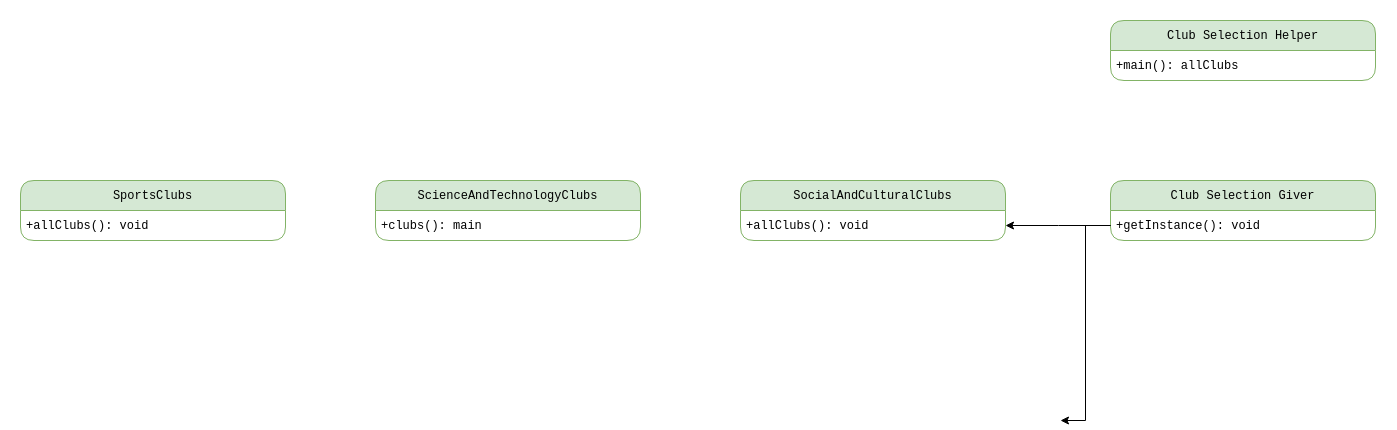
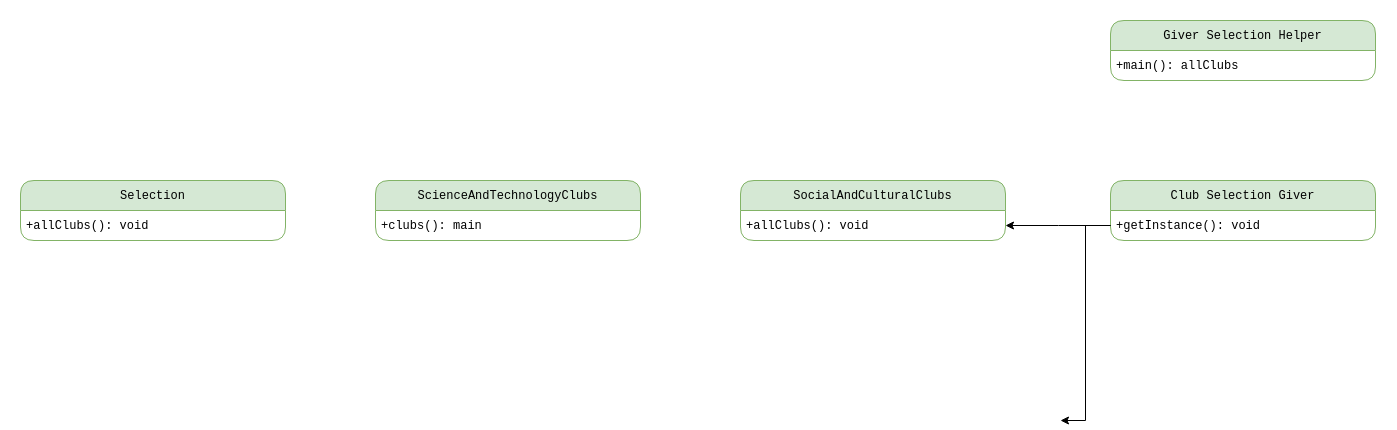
  <mxCell id="0" />
  <mxCell id="1" parent="0" />
  <mxCell id="2" value="&lt;font face=&quot;Courier New&quot;&gt;Club Selection Giver&lt;/font&gt;" style="swimlane;fontStyle=0;childLayout=stackLayout;horizontal=1;startSize=30;horizontalStack=0;resizeParent=1;resizeParentMax=0;resizeLast=0;collapsible=1;marginBottom=0;whiteSpace=wrap;html=1;rounded=1;fillColor=#d5e8d4;strokeColor=#82b366;" vertex="1" parent="1"><mxGeometry x="1110" y="180" width="265" height="60" as="geometry" /></mxCell>
  <mxCell id="3" style="edgeStyle=elbowEdgeStyle;rounded=0;orthogonalLoop=1;jettySize=auto;html=1;exitX=0;exitY=0.5;exitDx=0;exitDy=0;" edge="1" parent="2" source="4"><mxGeometry relative="1" as="geometry"><mxPoint x="-50" y="240" as="targetPoint" /></mxGeometry></mxCell>
  <mxCell id="4" value="&lt;font face=&quot;Courier New&quot;&gt;+getInstance(): void&lt;/font&gt;" style="text;strokeColor=none;fillColor=none;align=left;verticalAlign=middle;spacingLeft=4;spacingRight=4;overflow=hidden;points=[[0,0.5],[1,0.5]];portConstraint=eastwest;rotatable=0;whiteSpace=wrap;html=1;" vertex="1" parent="2"><mxGeometry y="30" width="265" height="30" as="geometry" /></mxCell>
- <mxCell id="5" value="&lt;font face=&quot;Courier New&quot;&gt;Club Selection Helper&lt;/font&gt;" style="swimlane;fontStyle=0;childLayout=stackLayout;horizontal=1;startSize=30;horizontalStack=0;resizeParent=1;resizeParentMax=0;resizeLast=0;collapsible=1;marginBottom=0;whiteSpace=wrap;html=1;rounded=1;fillColor=#d5e8d4;strokeColor=#82b366;" vertex="1" parent="1"><mxGeometry x="1110" y="20" width="265" height="60" as="geometry" /></mxCell>
+ <mxCell id="5" value="&lt;font face=&quot;Courier New&quot;&gt;Giver Selection Helper&lt;/font&gt;" style="swimlane;fontStyle=0;childLayout=stackLayout;horizontal=1;startSize=30;horizontalStack=0;resizeParent=1;resizeParentMax=0;resizeLast=0;collapsible=1;marginBottom=0;whiteSpace=wrap;html=1;rounded=1;fillColor=#d5e8d4;strokeColor=#82b366;" vertex="1" parent="1"><mxGeometry x="1110" y="20" width="265" height="60" as="geometry" /></mxCell>
  <mxCell id="6" value="&lt;font face=&quot;Courier New&quot;&gt;+main(): allClubs&lt;/font&gt;" style="text;strokeColor=none;fillColor=none;align=left;verticalAlign=middle;spacingLeft=4;spacingRight=4;overflow=hidden;points=[[0,0.5],[1,0.5]];portConstraint=eastwest;rotatable=0;whiteSpace=wrap;html=1;" vertex="1" parent="5"><mxGeometry y="30" width="265" height="30" as="geometry" /></mxCell>
  <mxCell id="7" value="&lt;font face=&quot;Courier New&quot;&gt;SocialAndCulturalClubs&lt;/font&gt;" style="swimlane;fontStyle=0;childLayout=stackLayout;horizontal=1;startSize=30;horizontalStack=0;resizeParent=1;resizeParentMax=0;resizeLast=0;collapsible=1;marginBottom=0;whiteSpace=wrap;html=1;rounded=1;fillColor=#d5e8d4;strokeColor=#82b366;" vertex="1" parent="1"><mxGeometry x="740" y="180" width="265" height="60" as="geometry" /></mxCell>
  <mxCell id="8" value="&lt;font face=&quot;Courier New&quot;&gt;+allClubs(): void&lt;/font&gt;" style="text;strokeColor=none;fillColor=none;align=left;verticalAlign=middle;spacingLeft=4;spacingRight=4;overflow=hidden;points=[[0,0.5],[1,0.5]];portConstraint=eastwest;rotatable=0;whiteSpace=wrap;html=1;" vertex="1" parent="7"><mxGeometry y="30" width="265" height="30" as="geometry" /></mxCell>
  <mxCell id="9" value="&lt;font face=&quot;Courier New&quot;&gt;ScienceAndTechnologyClubs&lt;/font&gt;" style="swimlane;fontStyle=0;childLayout=stackLayout;horizontal=1;startSize=30;horizontalStack=0;resizeParent=1;resizeParentMax=0;resizeLast=0;collapsible=1;marginBottom=0;whiteSpace=wrap;html=1;rounded=1;fillColor=#d5e8d4;strokeColor=#82b366;" vertex="1" parent="1"><mxGeometry x="375" y="180" width="265" height="60" as="geometry" /></mxCell>
  <mxCell id="10" value="&lt;font face=&quot;Courier New&quot;&gt;+clubs(): main&lt;/font&gt;" style="text;strokeColor=none;fillColor=none;align=left;verticalAlign=middle;spacingLeft=4;spacingRight=4;overflow=hidden;points=[[0,0.5],[1,0.5]];portConstraint=eastwest;rotatable=0;whiteSpace=wrap;html=1;" vertex="1" parent="9"><mxGeometry y="30" width="265" height="30" as="geometry" /></mxCell>
- <mxCell id="11" value="&lt;font face=&quot;Courier New&quot;&gt;SportsClubs&lt;/font&gt;" style="swimlane;fontStyle=0;childLayout=stackLayout;horizontal=1;startSize=30;horizontalStack=0;resizeParent=1;resizeParentMax=0;resizeLast=0;collapsible=1;marginBottom=0;whiteSpace=wrap;html=1;rounded=1;fillColor=#d5e8d4;strokeColor=#82b366;" vertex="1" parent="1"><mxGeometry x="20" y="180" width="265" height="60" as="geometry" /></mxCell>
+ <mxCell id="11" value="&lt;font face=&quot;Courier New&quot;&gt;Selection&lt;/font&gt;" style="swimlane;fontStyle=0;childLayout=stackLayout;horizontal=1;startSize=30;horizontalStack=0;resizeParent=1;resizeParentMax=0;resizeLast=0;collapsible=1;marginBottom=0;whiteSpace=wrap;html=1;rounded=1;fillColor=#d5e8d4;strokeColor=#82b366;" vertex="1" parent="1"><mxGeometry x="20" y="180" width="265" height="60" as="geometry" /></mxCell>
  <mxCell id="12" value="&lt;font face=&quot;Courier New&quot;&gt;+allClubs(): void&lt;/font&gt;" style="text;strokeColor=none;fillColor=none;align=left;verticalAlign=middle;spacingLeft=4;spacingRight=4;overflow=hidden;points=[[0,0.5],[1,0.5]];portConstraint=eastwest;rotatable=0;whiteSpace=wrap;html=1;" vertex="1" parent="11"><mxGeometry y="30" width="265" height="30" as="geometry" /></mxCell>
  <mxCell id="13" style="edgeStyle=elbowEdgeStyle;rounded=0;orthogonalLoop=1;jettySize=auto;html=1;" edge="1" parent="1" source="4" target="8"><mxGeometry relative="1" as="geometry" /></mxCell>
